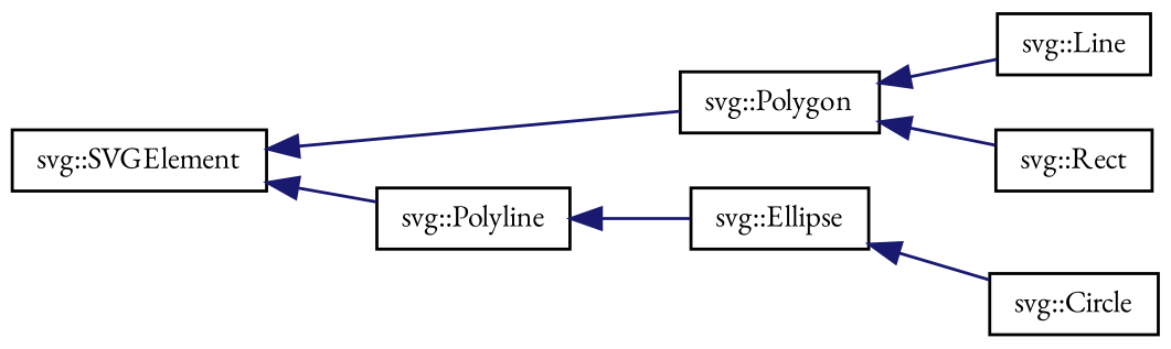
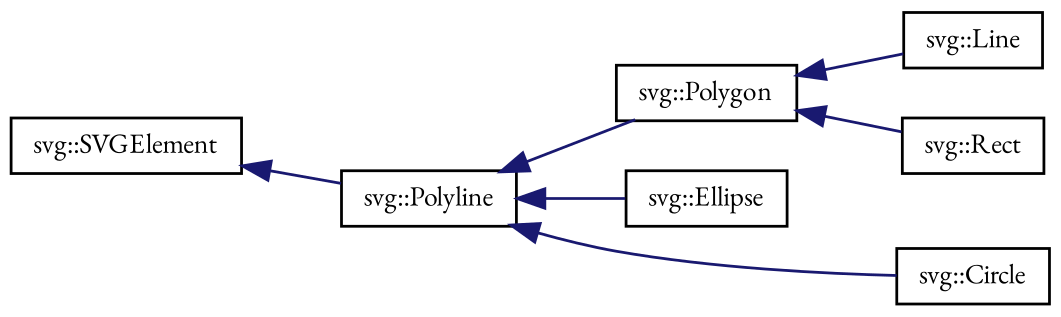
  digraph {
    fontname="EB Garamond"
    rankdir=LR
    node [color=black fillcolor=white fontname="EB Garamond" fontsize=10 shape=record style=filled]
    edge [color=midnightblue dir=back fontname="EB Garamond" fontsize=10 labelfontname=Helvetica labelfontsize=10 style=solid]
    n1 [height=0.2 label="svg::SVGElement" width=0.4]
    n2 [height=0.2 label="svg::Polygon" width=0.4]
    n3 [height=0.2 label="svg::Polyline" width=0.4]
    n4 [height=0.2 label="svg::Ellipse" width=0.4]
    n5 [height=0.2 label="svg::Circle" width=0.4]
    n6 [height=0.2 label="svg::Line" width=0.4]
    n7 [height=0.2 label="svg::Rect" width=0.4]
-   n1 -> n2
+   n3 -> n2
    n1 -> n3
    n2 -> n6
    n2 -> n7
    n3 -> n4
-   n4 -> n5
+   n3 -> n5
  }
